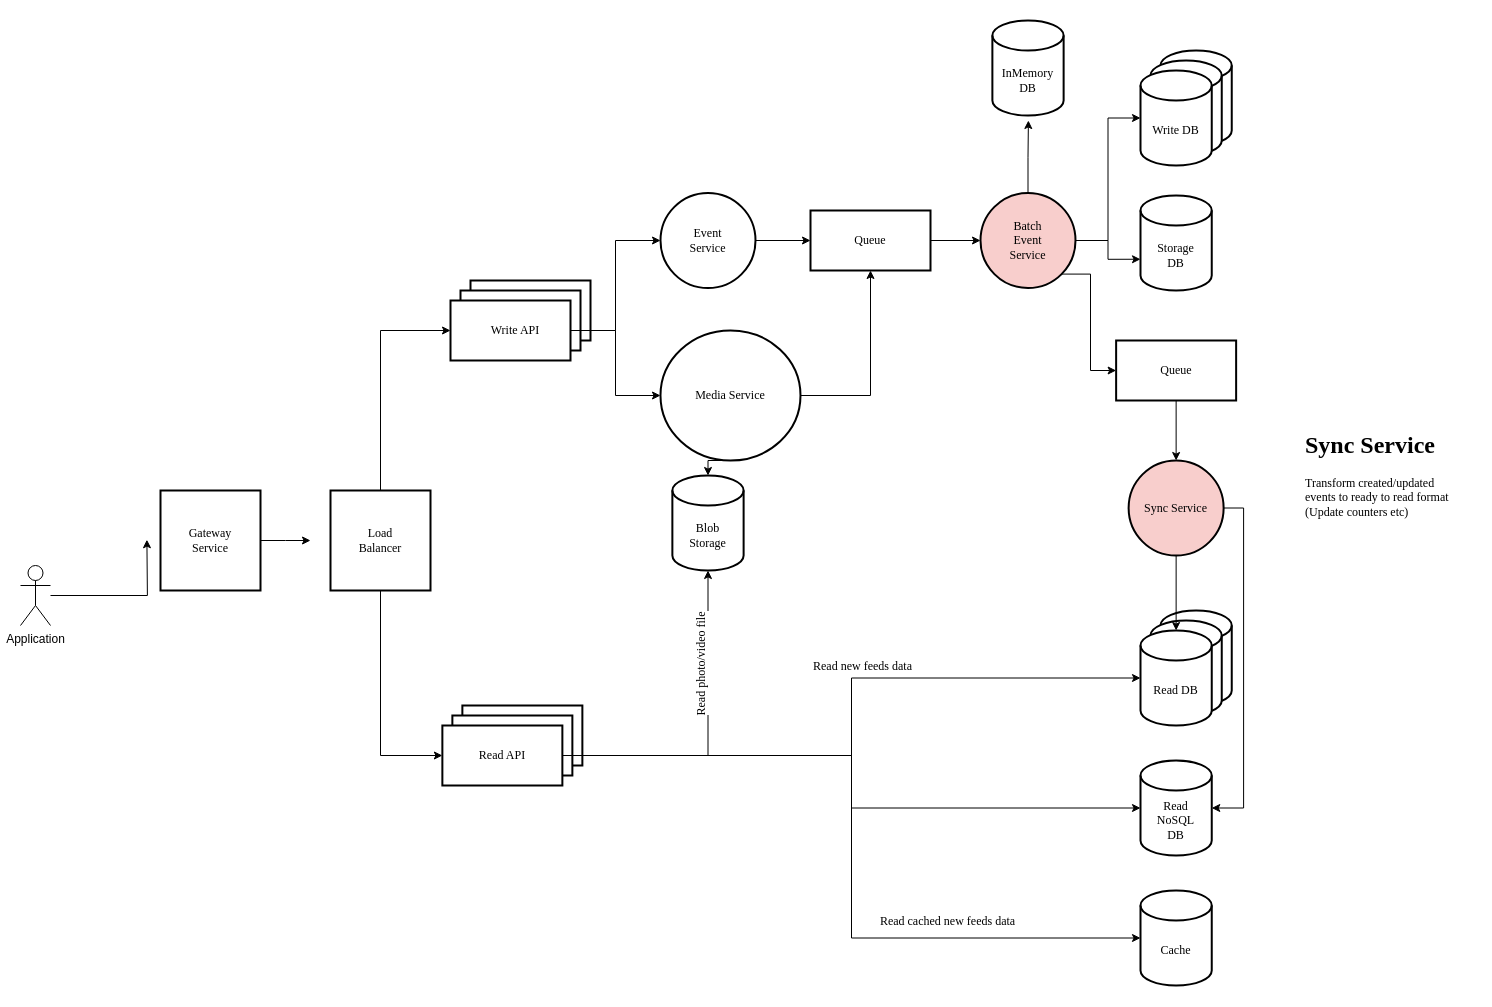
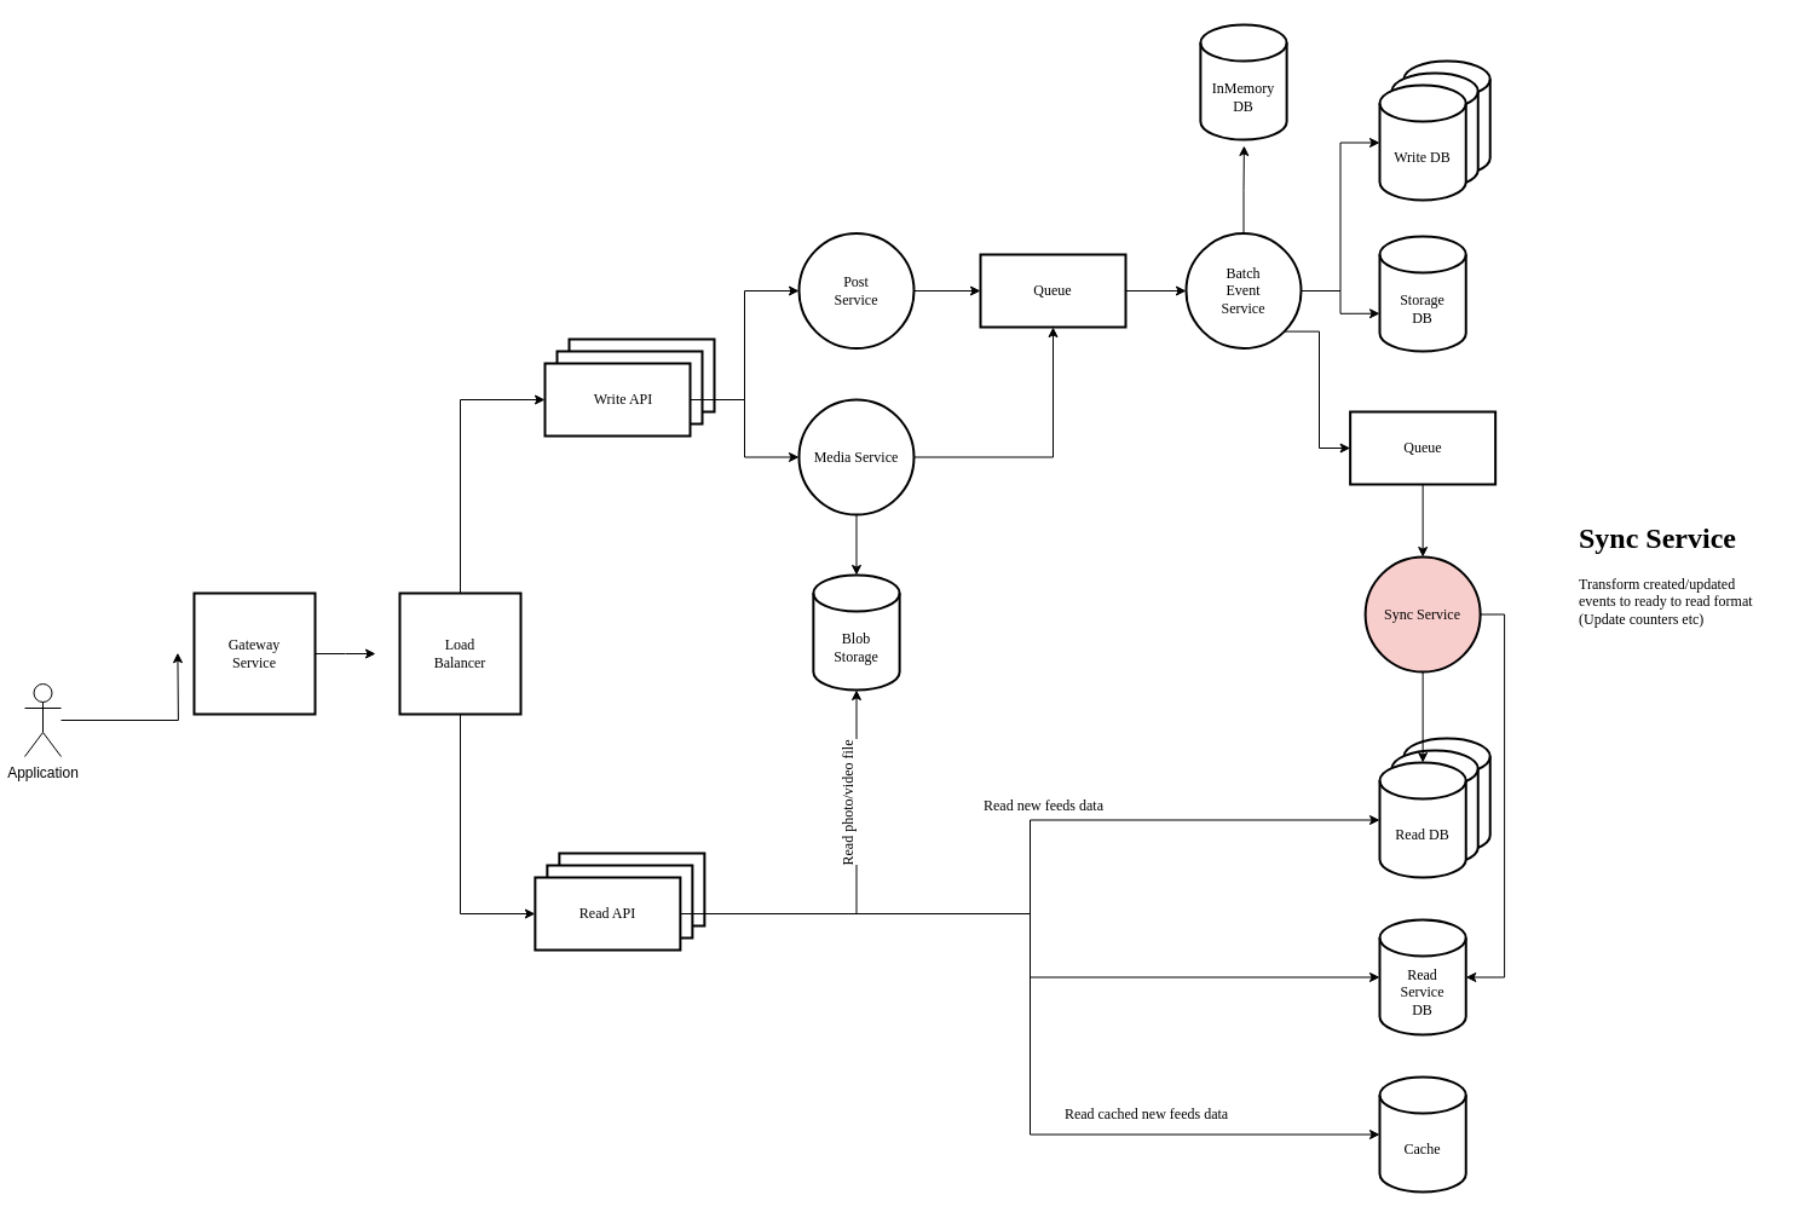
  <mxCell id="0" />
  <mxCell id="1" parent="0" />
  <mxCell id="2" value="" style="rounded=0;whiteSpace=wrap;html=1;strokeWidth=2;fontFamily=Lucida Console;fontSize=12;" parent="1" vertex="1"><mxGeometry x="470" y="280" width="120" height="60" as="geometry" /></mxCell>
  <mxCell id="3" value="" style="rounded=0;whiteSpace=wrap;html=1;strokeWidth=2;fontFamily=Lucida Console;fontSize=12;" parent="1" vertex="1"><mxGeometry x="460" y="290" width="120" height="60" as="geometry" /></mxCell>
  <mxCell id="4" style="edgeStyle=orthogonalEdgeStyle;rounded=0;orthogonalLoop=1;jettySize=auto;html=1;entryX=-0.06;entryY=0.47;entryDx=0;entryDy=0;entryPerimeter=0;" parent="1" source="5" edge="1"><mxGeometry relative="1" as="geometry"><mxPoint x="146.4" y="539.2" as="targetPoint" /></mxGeometry></mxCell>
  <mxCell id="5" value="Application" style="shape=umlActor;verticalLabelPosition=bottom;verticalAlign=top;html=1;outlineConnect=0;" parent="1" vertex="1"><mxGeometry x="20" y="565" width="30" height="60" as="geometry" /></mxCell>
  <mxCell id="6" style="edgeStyle=orthogonalEdgeStyle;rounded=0;orthogonalLoop=1;jettySize=auto;html=1;exitX=1;exitY=0.5;exitDx=0;exitDy=0;fontFamily=Lucida Console;fontSize=12;" parent="1" source="7" edge="1"><mxGeometry relative="1" as="geometry"><mxPoint x="310" y="540" as="targetPoint" /></mxGeometry></mxCell>
  <mxCell id="7" value="" style="whiteSpace=wrap;html=1;aspect=fixed;strokeWidth=2;fontFamily=Lucida Console;fontSize=12;" parent="1" vertex="1"><mxGeometry x="160" y="490" width="100" height="100" as="geometry" /></mxCell>
  <mxCell id="8" value="&lt;div&gt;Gateway Service&lt;/div&gt;" style="text;html=1;strokeColor=none;fillColor=none;align=center;verticalAlign=middle;whiteSpace=wrap;rounded=0;strokeWidth=2;fontFamily=Lucida Console;direction=east;flipH=1;flipV=1;rotation=0;" parent="1" vertex="1"><mxGeometry x="180" y="525" width="60" height="30" as="geometry" /></mxCell>
  <mxCell id="9" style="edgeStyle=orthogonalEdgeStyle;rounded=0;orthogonalLoop=1;jettySize=auto;html=1;exitX=0.5;exitY=0;exitDx=0;exitDy=0;entryX=0;entryY=0.5;entryDx=0;entryDy=0;fontFamily=Lucida Console;fontSize=12;" parent="1" source="11" target="15" edge="1"><mxGeometry relative="1" as="geometry" /></mxCell>
  <mxCell id="10" style="edgeStyle=orthogonalEdgeStyle;rounded=0;orthogonalLoop=1;jettySize=auto;html=1;exitX=0.5;exitY=1;exitDx=0;exitDy=0;entryX=0;entryY=0.5;entryDx=0;entryDy=0;fontFamily=Lucida Console;fontSize=12;" edge="1" parent="1" source="11" target="23"><mxGeometry relative="1" as="geometry" /></mxCell>
  <mxCell id="11" value="" style="whiteSpace=wrap;html=1;aspect=fixed;strokeWidth=2;fontFamily=Lucida Console;fontSize=12;" parent="1" vertex="1"><mxGeometry x="330" y="490" width="100" height="100" as="geometry" /></mxCell>
  <mxCell id="12" value="&lt;div&gt;Load &lt;br&gt;Balancer&lt;/div&gt;" style="text;html=1;strokeColor=none;fillColor=none;align=center;verticalAlign=middle;whiteSpace=wrap;rounded=0;strokeWidth=2;fontFamily=Lucida Console;direction=east;flipH=1;flipV=1;rotation=0;" parent="1" vertex="1"><mxGeometry x="350" y="525" width="60" height="30" as="geometry" /></mxCell>
  <mxCell id="13" style="edgeStyle=orthogonalEdgeStyle;shape=connector;rounded=0;orthogonalLoop=1;jettySize=auto;html=1;exitX=1;exitY=0.5;exitDx=0;exitDy=0;entryX=0;entryY=0.5;entryDx=0;entryDy=0;labelBackgroundColor=default;strokeColor=default;fontFamily=Lucida Console;fontSize=12;fontColor=default;endArrow=classic;" edge="1" parent="1" source="15" target="45"><mxGeometry relative="1" as="geometry" /></mxCell>
  <mxCell id="14" style="edgeStyle=orthogonalEdgeStyle;shape=connector;rounded=0;orthogonalLoop=1;jettySize=auto;html=1;exitX=1;exitY=0.5;exitDx=0;exitDy=0;entryX=0;entryY=0.5;entryDx=0;entryDy=0;labelBackgroundColor=default;strokeColor=default;fontFamily=Lucida Console;fontSize=12;fontColor=default;endArrow=classic;" edge="1" parent="1" source="15" target="48"><mxGeometry relative="1" as="geometry" /></mxCell>
  <mxCell id="15" value="" style="rounded=0;whiteSpace=wrap;html=1;strokeWidth=2;fontFamily=Lucida Console;fontSize=12;" parent="1" vertex="1"><mxGeometry x="450" y="300" width="120" height="60" as="geometry" /></mxCell>
  <mxCell id="16" value="" style="rounded=0;whiteSpace=wrap;html=1;strokeWidth=2;fontFamily=Lucida Console;fontSize=12;" parent="1" vertex="1"><mxGeometry x="461.87" y="705" width="120" height="60" as="geometry" /></mxCell>
  <mxCell id="17" value="" style="rounded=0;whiteSpace=wrap;html=1;strokeWidth=2;fontFamily=Lucida Console;fontSize=12;" parent="1" vertex="1"><mxGeometry x="451.87" y="715" width="120" height="60" as="geometry" /></mxCell>
  <mxCell id="18" style="edgeStyle=orthogonalEdgeStyle;rounded=0;orthogonalLoop=1;jettySize=auto;html=1;exitX=1;exitY=0.5;exitDx=0;exitDy=0;entryX=0;entryY=0.5;entryDx=0;entryDy=0;entryPerimeter=0;fontFamily=Lucida Console;fontSize=12;" parent="1" source="23" target="34" edge="1"><mxGeometry relative="1" as="geometry" /></mxCell>
  <mxCell id="19" value="Read cached new feeds data" style="edgeLabel;html=1;align=center;verticalAlign=middle;resizable=0;points=[];fontSize=12;fontFamily=Lucida Console;" parent="18" vertex="1" connectable="0"><mxGeometry x="0.373" y="7" relative="1" as="geometry"><mxPoint x="45" y="-10" as="offset" /></mxGeometry></mxCell>
  <mxCell id="20" style="edgeStyle=orthogonalEdgeStyle;rounded=0;orthogonalLoop=1;jettySize=auto;html=1;entryX=0;entryY=0.5;entryDx=0;entryDy=0;entryPerimeter=0;fontFamily=Lucida Console;fontSize=12;" parent="1" source="23" target="33" edge="1"><mxGeometry relative="1" as="geometry" /></mxCell>
  <mxCell id="21" style="edgeStyle=orthogonalEdgeStyle;shape=connector;rounded=0;orthogonalLoop=1;jettySize=auto;html=1;exitX=1;exitY=0.5;exitDx=0;exitDy=0;entryX=0.5;entryY=1;entryDx=0;entryDy=0;entryPerimeter=0;labelBackgroundColor=default;strokeColor=default;fontFamily=Lucida Console;fontSize=12;fontColor=default;endArrow=classic;" edge="1" parent="1" source="23" target="38"><mxGeometry relative="1" as="geometry" /></mxCell>
  <mxCell id="22" style="edgeStyle=orthogonalEdgeStyle;shape=connector;rounded=0;orthogonalLoop=1;jettySize=auto;html=1;exitX=1;exitY=0.5;exitDx=0;exitDy=0;entryX=0;entryY=0.5;entryDx=0;entryDy=0;entryPerimeter=0;labelBackgroundColor=default;strokeColor=default;fontFamily=Lucida Console;fontSize=12;fontColor=default;endArrow=classic;" edge="1" parent="1" source="23" target="53"><mxGeometry relative="1" as="geometry" /></mxCell>
  <mxCell id="23" value="" style="rounded=0;whiteSpace=wrap;html=1;strokeWidth=2;fontFamily=Lucida Console;fontSize=12;" parent="1" vertex="1"><mxGeometry x="441.87" y="725" width="120" height="60" as="geometry" /></mxCell>
  <mxCell id="24" value="&lt;div&gt;Write API&lt;/div&gt;" style="text;html=1;strokeColor=none;fillColor=none;align=center;verticalAlign=middle;whiteSpace=wrap;rounded=0;strokeWidth=2;fontFamily=Lucida Console;direction=east;flipH=1;flipV=1;rotation=0;" parent="1" vertex="1"><mxGeometry x="480" y="315" width="70" height="30" as="geometry" /></mxCell>
  <mxCell id="25" value="&lt;div&gt;Read API&lt;/div&gt;" style="text;html=1;strokeColor=none;fillColor=none;align=center;verticalAlign=middle;whiteSpace=wrap;rounded=0;strokeWidth=2;fontFamily=Lucida Console;direction=east;flipH=1;flipV=1;rotation=0;" parent="1" vertex="1"><mxGeometry x="466.87" y="740" width="70" height="30" as="geometry" /></mxCell>
  <mxCell id="26" value="" style="shape=cylinder3;whiteSpace=wrap;html=1;boundedLbl=1;backgroundOutline=1;size=15;strokeWidth=2;fontFamily=Lucida Console;fontSize=12;aspect=fixed;" parent="1" vertex="1"><mxGeometry x="1160" y="50" width="71.25" height="95" as="geometry" /></mxCell>
  <mxCell id="27" value="" style="shape=cylinder3;whiteSpace=wrap;html=1;boundedLbl=1;backgroundOutline=1;size=15;strokeWidth=2;fontFamily=Lucida Console;fontSize=12;aspect=fixed;" parent="1" vertex="1"><mxGeometry x="1150" y="60" width="71.25" height="95" as="geometry" /></mxCell>
  <mxCell id="28" value="Write DB" style="shape=cylinder3;whiteSpace=wrap;html=1;boundedLbl=1;backgroundOutline=1;size=15;strokeWidth=2;fontFamily=Lucida Console;fontSize=12;aspect=fixed;" parent="1" vertex="1"><mxGeometry x="1140" y="70" width="71.25" height="95" as="geometry" /></mxCell>
  <mxCell id="29" style="edgeStyle=orthogonalEdgeStyle;shape=connector;rounded=0;orthogonalLoop=1;jettySize=auto;html=1;exitX=1;exitY=0.5;exitDx=0;exitDy=0;entryX=0;entryY=0.5;entryDx=0;entryDy=0;labelBackgroundColor=default;strokeColor=default;fontFamily=Lucida Console;fontSize=12;fontColor=default;endArrow=classic;" edge="1" parent="1" source="30" target="43"><mxGeometry relative="1" as="geometry" /></mxCell>
  <mxCell id="30" value="Queue" style="rounded=0;whiteSpace=wrap;html=1;strokeWidth=2;fontFamily=Lucida Console;fontSize=12;" parent="1" vertex="1"><mxGeometry x="810" y="210" width="120" height="60" as="geometry" /></mxCell>
  <mxCell id="31" value="" style="shape=cylinder3;whiteSpace=wrap;html=1;boundedLbl=1;backgroundOutline=1;size=15;strokeWidth=2;fontFamily=Lucida Console;fontSize=12;aspect=fixed;" parent="1" vertex="1"><mxGeometry x="1160" y="610" width="71.25" height="95" as="geometry" /></mxCell>
  <mxCell id="32" value="" style="shape=cylinder3;whiteSpace=wrap;html=1;boundedLbl=1;backgroundOutline=1;size=15;strokeWidth=2;fontFamily=Lucida Console;fontSize=12;aspect=fixed;" parent="1" vertex="1"><mxGeometry x="1150" y="620" width="71.25" height="95" as="geometry" /></mxCell>
  <mxCell id="33" value="Read DB" style="shape=cylinder3;whiteSpace=wrap;html=1;boundedLbl=1;backgroundOutline=1;size=15;strokeWidth=2;fontFamily=Lucida Console;fontSize=12;aspect=fixed;" parent="1" vertex="1"><mxGeometry x="1140" y="630" width="71.25" height="95" as="geometry" /></mxCell>
  <mxCell id="34" value="Cache" style="shape=cylinder3;whiteSpace=wrap;html=1;boundedLbl=1;backgroundOutline=1;size=15;strokeWidth=2;fontFamily=Lucida Console;fontSize=12;aspect=fixed;" parent="1" vertex="1"><mxGeometry x="1140" y="890" width="71.25" height="95" as="geometry" /></mxCell>
  <mxCell id="35" value="Read new feeds data" style="edgeLabel;html=1;align=center;verticalAlign=middle;resizable=0;points=[];fontSize=12;fontFamily=Lucida Console;" parent="1" vertex="1" connectable="0"><mxGeometry x="861.87" y="665" as="geometry" /></mxCell>
  <mxCell id="36" value="Read photo/video file" style="edgeLabel;html=1;align=center;verticalAlign=middle;resizable=0;points=[];fontSize=12;fontFamily=Lucida Console;rotation=270;" parent="1" vertex="1" connectable="0"><mxGeometry x="700" y="665" as="geometry" /></mxCell>
  <mxCell id="37" value="Storage &lt;br&gt;DB" style="shape=cylinder3;whiteSpace=wrap;html=1;boundedLbl=1;backgroundOutline=1;size=15;strokeWidth=2;fontFamily=Lucida Console;fontSize=12;aspect=fixed;" vertex="1" parent="1"><mxGeometry x="1140" y="195" width="71.25" height="95" as="geometry" /></mxCell>
  <mxCell id="38" value="Blob&lt;br&gt;Storage" style="shape=cylinder3;whiteSpace=wrap;html=1;boundedLbl=1;backgroundOutline=1;size=15;strokeWidth=2;fontFamily=Lucida Console;fontSize=12;aspect=fixed;" vertex="1" parent="1"><mxGeometry x="671.87" y="475" width="71.25" height="95" as="geometry" /></mxCell>
  <mxCell id="39" style="edgeStyle=orthogonalEdgeStyle;shape=connector;rounded=0;orthogonalLoop=1;jettySize=auto;html=1;exitX=1;exitY=0.5;exitDx=0;exitDy=0;entryX=0;entryY=0.5;entryDx=0;entryDy=0;entryPerimeter=0;labelBackgroundColor=default;strokeColor=default;fontFamily=Lucida Console;fontSize=12;fontColor=default;endArrow=classic;" edge="1" parent="1" source="43" target="28"><mxGeometry relative="1" as="geometry" /></mxCell>
  <mxCell id="40" style="edgeStyle=orthogonalEdgeStyle;shape=connector;rounded=0;orthogonalLoop=1;jettySize=auto;html=1;exitX=1;exitY=0.5;exitDx=0;exitDy=0;entryX=0;entryY=0;entryDx=0;entryDy=63.75;entryPerimeter=0;labelBackgroundColor=default;strokeColor=default;fontFamily=Lucida Console;fontSize=12;fontColor=default;endArrow=classic;" edge="1" parent="1" source="43" target="37"><mxGeometry relative="1" as="geometry" /></mxCell>
  <mxCell id="41" style="edgeStyle=orthogonalEdgeStyle;shape=connector;rounded=0;orthogonalLoop=1;jettySize=auto;html=1;exitX=1;exitY=1;exitDx=0;exitDy=0;labelBackgroundColor=default;strokeColor=default;fontFamily=Lucida Console;fontSize=12;fontColor=default;endArrow=classic;" edge="1" parent="1" source="43" target="50"><mxGeometry relative="1" as="geometry"><Array as="points"><mxPoint x="1090" y="274" /></Array></mxGeometry></mxCell>
  <mxCell id="42" style="edgeStyle=orthogonalEdgeStyle;shape=connector;rounded=0;orthogonalLoop=1;jettySize=auto;html=1;exitX=0.5;exitY=0;exitDx=0;exitDy=0;labelBackgroundColor=default;strokeColor=default;fontFamily=Lucida Console;fontSize=12;fontColor=default;endArrow=classic;" edge="1" parent="1" source="43"><mxGeometry relative="1" as="geometry"><mxPoint x="1027.895" y="120" as="targetPoint" /></mxGeometry></mxCell>
- <mxCell id="43" value="Batch&lt;br&gt;Event&lt;br&gt;Service" style="ellipse;whiteSpace=wrap;html=1;aspect=fixed;strokeWidth=2;fontFamily=Lucida Console;fontSize=12;fillColor=#f8cecc;" parent="1" vertex="1"><mxGeometry x="980" y="192.5" width="95" height="95" as="geometry" /></mxCell>
+ <mxCell id="43" value="Batch&lt;br&gt;Event&lt;br&gt;Service" style="ellipse;whiteSpace=wrap;html=1;aspect=fixed;strokeWidth=2;fontFamily=Lucida Console;fontSize=12;" parent="1" vertex="1"><mxGeometry x="980" y="192.5" width="95" height="95" as="geometry" /></mxCell>
  <mxCell id="44" style="edgeStyle=orthogonalEdgeStyle;shape=connector;rounded=0;orthogonalLoop=1;jettySize=auto;html=1;exitX=1;exitY=0.5;exitDx=0;exitDy=0;entryX=0;entryY=0.5;entryDx=0;entryDy=0;labelBackgroundColor=default;strokeColor=default;fontFamily=Lucida Console;fontSize=12;fontColor=default;endArrow=classic;" edge="1" parent="1" source="45" target="30"><mxGeometry relative="1" as="geometry" /></mxCell>
- <mxCell id="45" value="Event &lt;br&gt;Service" style="ellipse;whiteSpace=wrap;html=1;aspect=fixed;strokeWidth=2;fontFamily=Lucida Console;fontSize=12;" vertex="1" parent="1"><mxGeometry x="660" y="192.5" width="95" height="95" as="geometry" /></mxCell>
+ <mxCell id="45" value="Post &lt;br&gt;Service" style="ellipse;whiteSpace=wrap;html=1;aspect=fixed;strokeWidth=2;fontFamily=Lucida Console;fontSize=12;" vertex="1" parent="1"><mxGeometry x="660" y="192.5" width="95" height="95" as="geometry" /></mxCell>
  <mxCell id="46" style="edgeStyle=orthogonalEdgeStyle;shape=connector;rounded=0;orthogonalLoop=1;jettySize=auto;html=1;exitX=1;exitY=0.5;exitDx=0;exitDy=0;entryX=0.5;entryY=1;entryDx=0;entryDy=0;labelBackgroundColor=default;strokeColor=default;fontFamily=Lucida Console;fontSize=12;fontColor=default;endArrow=classic;" edge="1" parent="1" source="48" target="30"><mxGeometry relative="1" as="geometry" /></mxCell>
  <mxCell id="47" style="edgeStyle=orthogonalEdgeStyle;shape=connector;rounded=0;orthogonalLoop=1;jettySize=auto;html=1;exitX=0.5;exitY=1;exitDx=0;exitDy=0;entryX=0.5;entryY=0;entryDx=0;entryDy=0;entryPerimeter=0;labelBackgroundColor=default;strokeColor=default;fontFamily=Lucida Console;fontSize=12;fontColor=default;endArrow=classic;" edge="1" parent="1" source="48" target="38"><mxGeometry relative="1" as="geometry" /></mxCell>
- <mxCell id="48" value="Media Service" style="ellipse;whiteSpace=wrap;html=1;aspect=fixed;strokeWidth=2;fontFamily=Lucida Console;fontSize=12;" vertex="1" parent="1"><mxGeometry x="659.99" y="330" width="140" height="130" as="geometry" /></mxCell>
+ <mxCell id="48" value="Media Service" style="ellipse;whiteSpace=wrap;html=1;aspect=fixed;strokeWidth=2;fontFamily=Lucida Console;fontSize=12;" vertex="1" parent="1"><mxGeometry x="659.99" y="330" width="95" height="95" as="geometry" /></mxCell>
  <mxCell id="49" style="edgeStyle=orthogonalEdgeStyle;shape=connector;rounded=0;orthogonalLoop=1;jettySize=auto;html=1;exitX=0.5;exitY=1;exitDx=0;exitDy=0;entryX=0.5;entryY=0;entryDx=0;entryDy=0;labelBackgroundColor=default;strokeColor=default;fontFamily=Lucida Console;fontSize=12;fontColor=default;endArrow=classic;" edge="1" parent="1" source="50" target="56"><mxGeometry relative="1" as="geometry" /></mxCell>
  <mxCell id="50" value="Queue" style="rounded=0;whiteSpace=wrap;html=1;strokeWidth=2;fontFamily=Lucida Console;fontSize=12;" vertex="1" parent="1"><mxGeometry x="1115.63" y="340" width="120" height="60" as="geometry" /></mxCell>
  <mxCell id="51" value="&lt;h1&gt;Sync Service&lt;/h1&gt;&lt;div&gt;Transform created/updated events to ready to read format (Update counters etc)&lt;/div&gt;" style="text;html=1;strokeColor=none;fillColor=none;spacing=5;spacingTop=-20;whiteSpace=wrap;overflow=hidden;rounded=0;strokeWidth=2;fontFamily=Lucida Console;fontSize=12;fontColor=default;" vertex="1" parent="1"><mxGeometry x="1300" y="425" width="170" height="140" as="geometry" /></mxCell>
  <mxCell id="52" value="InMemory&lt;br&gt;DB" style="shape=cylinder3;whiteSpace=wrap;html=1;boundedLbl=1;backgroundOutline=1;size=15;strokeWidth=2;fontFamily=Lucida Console;fontSize=12;aspect=fixed;" vertex="1" parent="1"><mxGeometry x="991.88" y="20" width="71.25" height="95" as="geometry" /></mxCell>
- <mxCell id="53" value="Read&lt;br&gt;NoSQL &lt;br&gt;DB" style="shape=cylinder3;whiteSpace=wrap;html=1;boundedLbl=1;backgroundOutline=1;size=15;strokeWidth=2;fontFamily=Lucida Console;fontSize=12;aspect=fixed;" vertex="1" parent="1"><mxGeometry x="1140" y="760" width="71.25" height="95" as="geometry" /></mxCell>
+ <mxCell id="53" value="Read&lt;br&gt;Service &lt;br&gt;DB" style="shape=cylinder3;whiteSpace=wrap;html=1;boundedLbl=1;backgroundOutline=1;size=15;strokeWidth=2;fontFamily=Lucida Console;fontSize=12;aspect=fixed;" vertex="1" parent="1"><mxGeometry x="1140" y="760" width="71.25" height="95" as="geometry" /></mxCell>
  <mxCell id="54" style="edgeStyle=orthogonalEdgeStyle;shape=connector;rounded=0;orthogonalLoop=1;jettySize=auto;html=1;exitX=0.5;exitY=1;exitDx=0;exitDy=0;entryX=0.5;entryY=0;entryDx=0;entryDy=0;entryPerimeter=0;labelBackgroundColor=default;strokeColor=default;fontFamily=Lucida Console;fontSize=12;fontColor=default;endArrow=classic;" edge="1" parent="1" source="56" target="33"><mxGeometry relative="1" as="geometry" /></mxCell>
  <mxCell id="55" style="edgeStyle=orthogonalEdgeStyle;shape=connector;rounded=0;orthogonalLoop=1;jettySize=auto;html=1;exitX=1;exitY=0.5;exitDx=0;exitDy=0;entryX=1;entryY=0.5;entryDx=0;entryDy=0;entryPerimeter=0;labelBackgroundColor=default;strokeColor=default;fontFamily=Lucida Console;fontSize=12;fontColor=default;endArrow=classic;" edge="1" parent="1" source="56" target="53"><mxGeometry relative="1" as="geometry" /></mxCell>
  <mxCell id="56" value="Sync Service" style="ellipse;whiteSpace=wrap;html=1;aspect=fixed;strokeWidth=2;fontFamily=Lucida Console;fontSize=12;fillColor=#f8cecc;" vertex="1" parent="1"><mxGeometry x="1128.13" y="460" width="95" height="95" as="geometry" /></mxCell>
